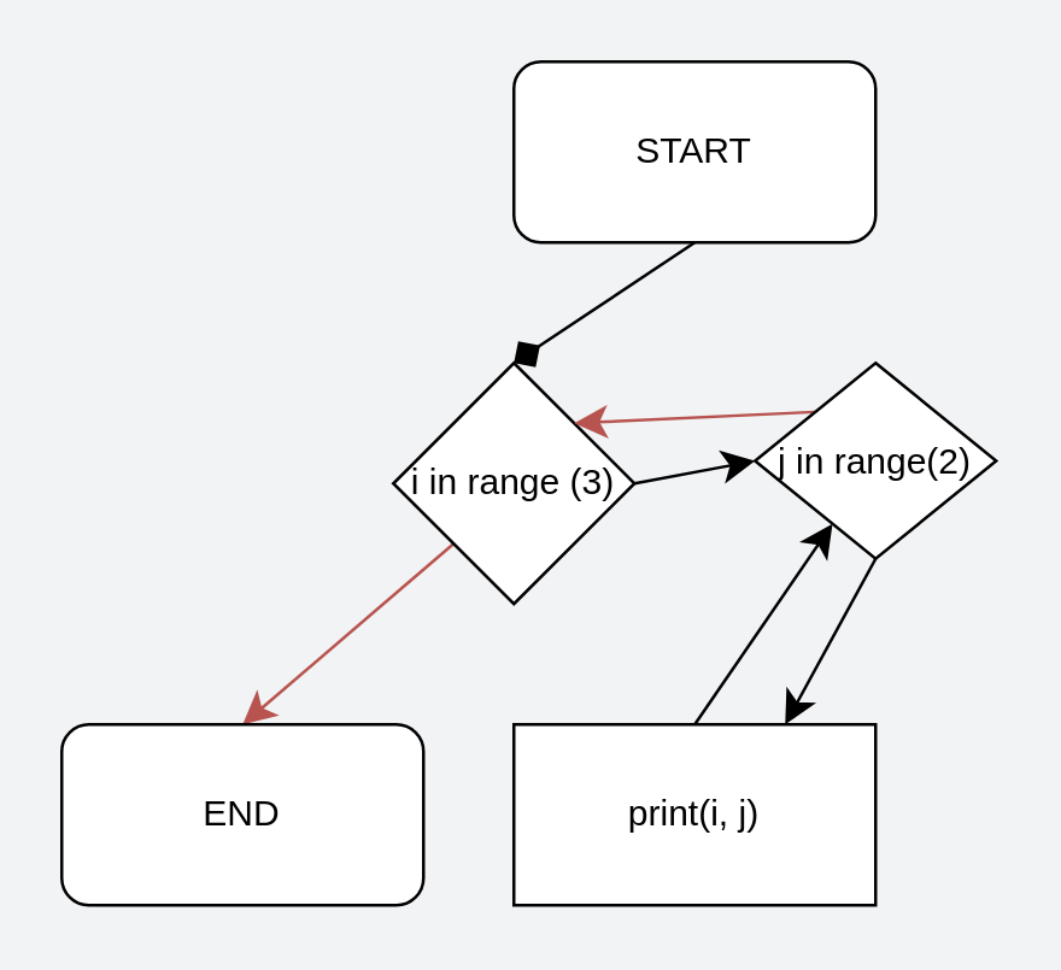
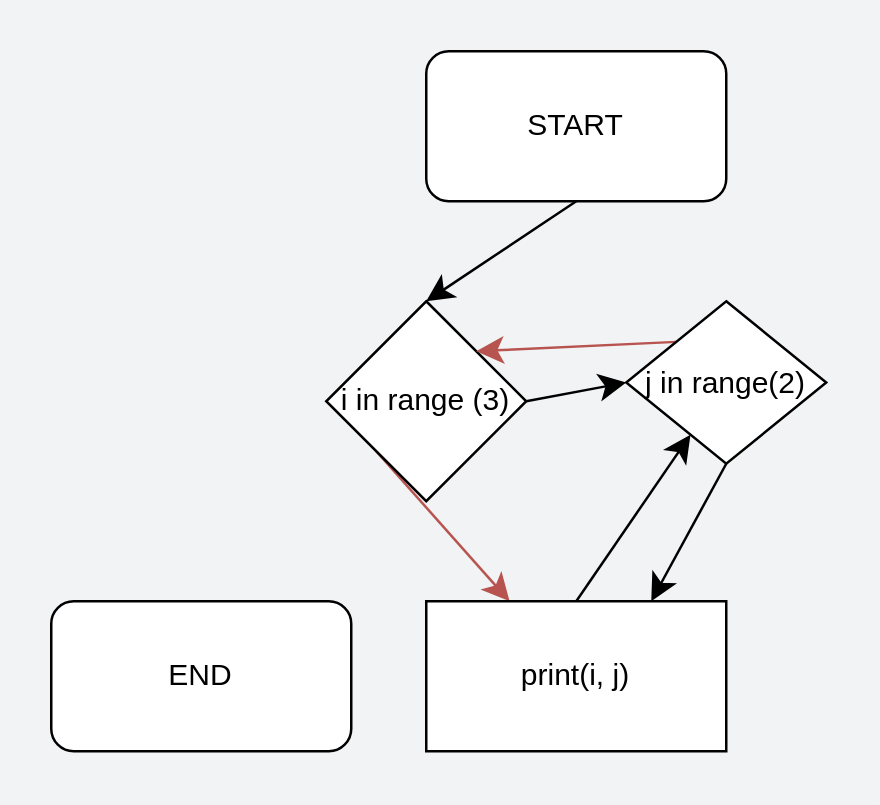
  <mxCell id="0" />
  <mxCell id="1" parent="0" />
- <mxCell id="2" style="edgeStyle=none;curved=1;rounded=0;orthogonalLoop=1;jettySize=auto;html=1;exitX=0.5;exitY=1;exitDx=0;exitDy=0;entryX=0.5;entryY=0;entryDx=0;entryDy=0;fontSize=12;startSize=8;endSize=8;endArrow=diamond;" edge="1" parent="1" source="3" target="6"><mxGeometry relative="1" as="geometry" /></mxCell>
+ <mxCell id="2" style="edgeStyle=none;curved=1;rounded=0;orthogonalLoop=1;jettySize=auto;html=1;exitX=0.5;exitY=1;exitDx=0;exitDy=0;entryX=0.5;entryY=0;entryDx=0;entryDy=0;fontSize=12;startSize=8;endSize=8;" edge="1" parent="1" source="3" target="6"><mxGeometry relative="1" as="geometry" /></mxCell>
  <mxCell id="3" value="START" style="rounded=1;whiteSpace=wrap;html=1;" vertex="1" parent="1"><mxGeometry x="170" y="20" width="120" height="60" as="geometry" /></mxCell>
  <mxCell id="4" style="edgeStyle=none;curved=1;rounded=0;orthogonalLoop=1;jettySize=auto;html=1;exitX=1;exitY=0.5;exitDx=0;exitDy=0;entryX=0;entryY=0.5;entryDx=0;entryDy=0;fontSize=12;startSize=8;endSize=8;" edge="1" parent="1" source="6" target="9"><mxGeometry relative="1" as="geometry" /></mxCell>
- <mxCell id="5" style="edgeStyle=none;curved=1;rounded=0;orthogonalLoop=1;jettySize=auto;html=1;exitX=0;exitY=1;exitDx=0;exitDy=0;entryX=0.5;entryY=0;entryDx=0;entryDy=0;fontSize=12;startSize=8;endSize=8;fillColor=#f8cecc;strokeColor=#b85450;" edge="1" parent="1" source="6" target="12"><mxGeometry relative="1" as="geometry" /></mxCell>
+ <mxCell id="5" style="edgeStyle=none;curved=1;rounded=0;orthogonalLoop=1;jettySize=auto;html=1;exitX=0;exitY=1;exitDx=0;exitDy=0;fontSize=12;startSize=8;endSize=8;fillColor=#f8cecc;strokeColor=#b85450;" edge="1" parent="1" source="6" target="11"><mxGeometry relative="1" as="geometry" /></mxCell>
  <mxCell id="6" value="i in range (3)" style="rhombus;whiteSpace=wrap;html=1;" vertex="1" parent="1"><mxGeometry x="130" y="120" width="80" height="80" as="geometry" /></mxCell>
  <mxCell id="7" style="edgeStyle=none;curved=1;rounded=0;orthogonalLoop=1;jettySize=auto;html=1;exitX=0.5;exitY=1;exitDx=0;exitDy=0;entryX=0.75;entryY=0;entryDx=0;entryDy=0;fontSize=12;startSize=8;endSize=8;" edge="1" parent="1" source="9" target="11"><mxGeometry relative="1" as="geometry" /></mxCell>
  <mxCell id="8" style="edgeStyle=none;curved=1;rounded=0;orthogonalLoop=1;jettySize=auto;html=1;exitX=0;exitY=0;exitDx=0;exitDy=0;entryX=1;entryY=0;entryDx=0;entryDy=0;fontSize=12;startSize=8;endSize=8;fillColor=#f8cecc;strokeColor=#b85450;" edge="1" parent="1" source="9" target="6"><mxGeometry relative="1" as="geometry" /></mxCell>
  <mxCell id="9" value="j in range(2)" style="rhombus;whiteSpace=wrap;html=1;" vertex="1" parent="1"><mxGeometry x="250" y="120" width="80" height="65" as="geometry" /></mxCell>
  <mxCell id="10" style="edgeStyle=none;curved=1;rounded=0;orthogonalLoop=1;jettySize=auto;html=1;exitX=0.5;exitY=0;exitDx=0;exitDy=0;fontSize=12;startSize=8;endSize=8;" edge="1" parent="1" source="11" target="9"><mxGeometry relative="1" as="geometry" /></mxCell>
  <mxCell id="11" value="print(i, j)" style="rounded=0;whiteSpace=wrap;html=1;" vertex="1" parent="1"><mxGeometry x="170" y="240" width="120" height="60" as="geometry" /></mxCell>
  <mxCell id="12" value="END" style="rounded=1;whiteSpace=wrap;html=1;" vertex="1" parent="1"><mxGeometry x="20" y="240" width="120" height="60" as="geometry" /></mxCell>
